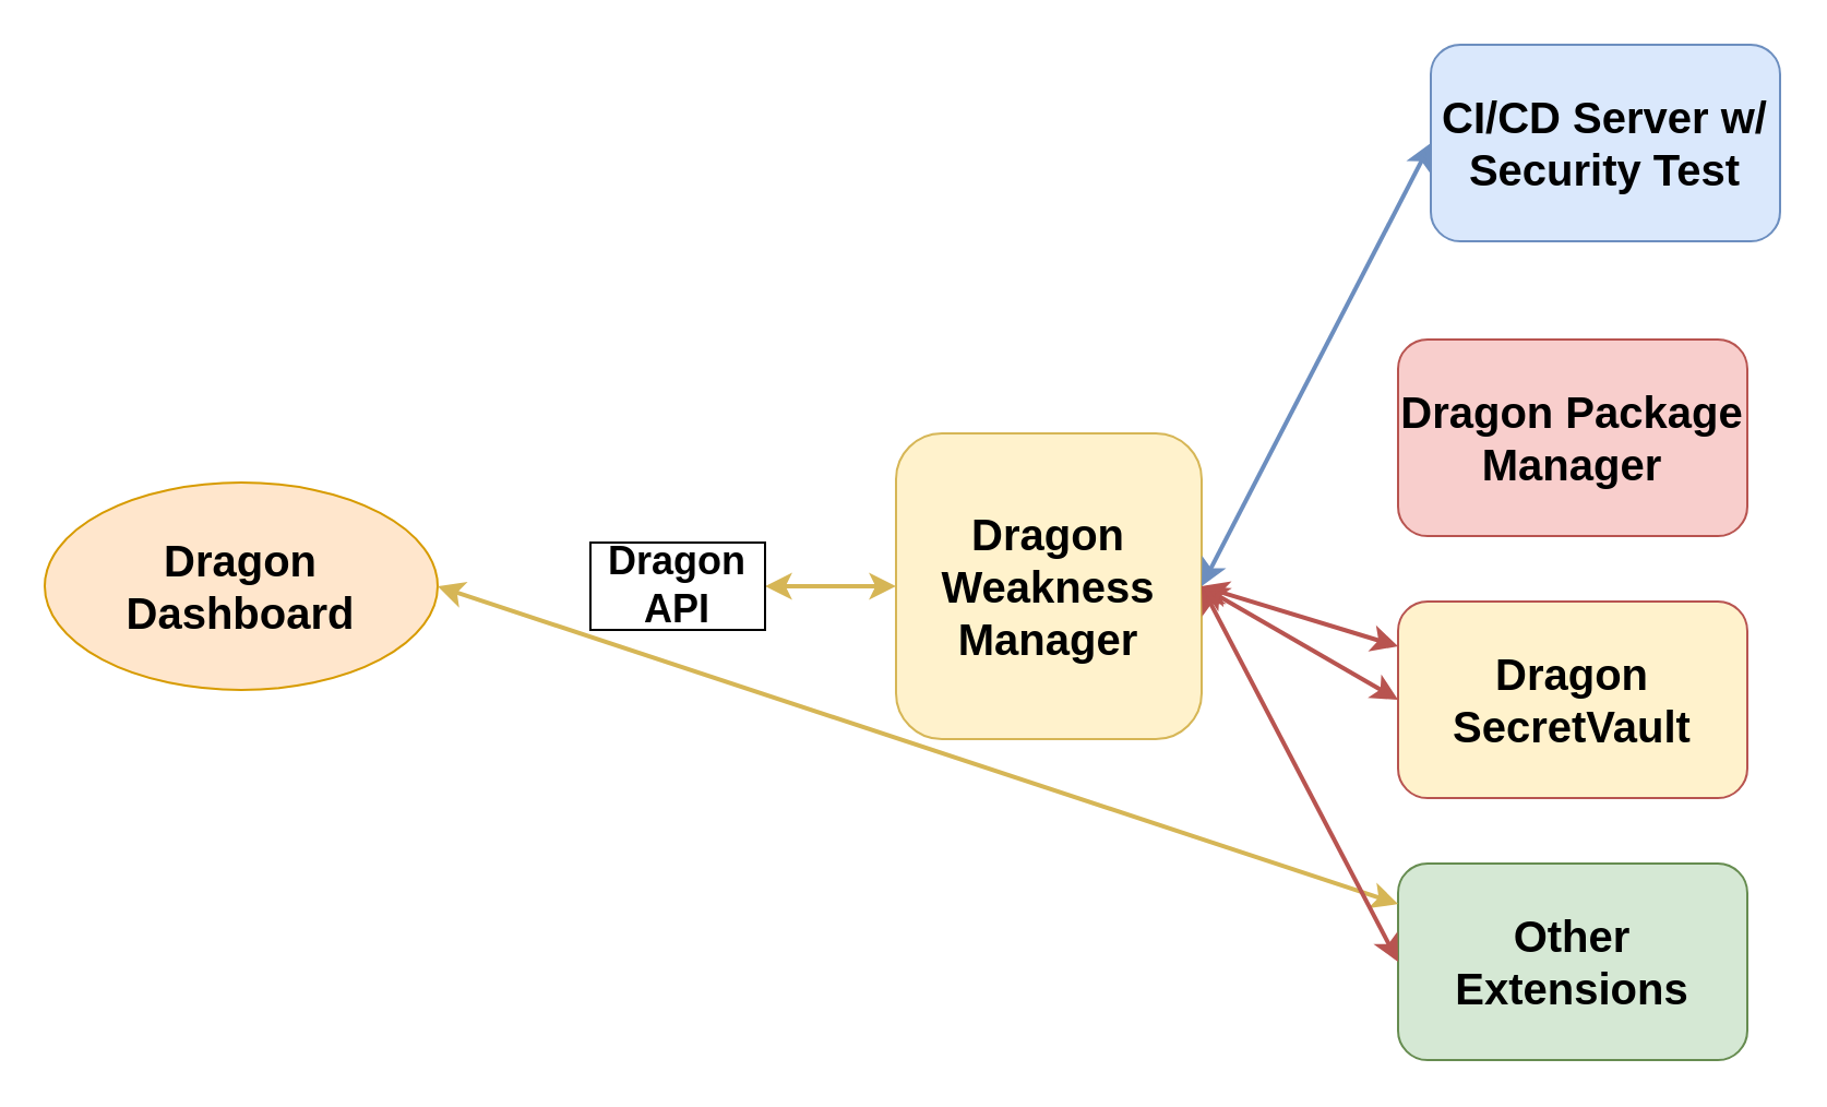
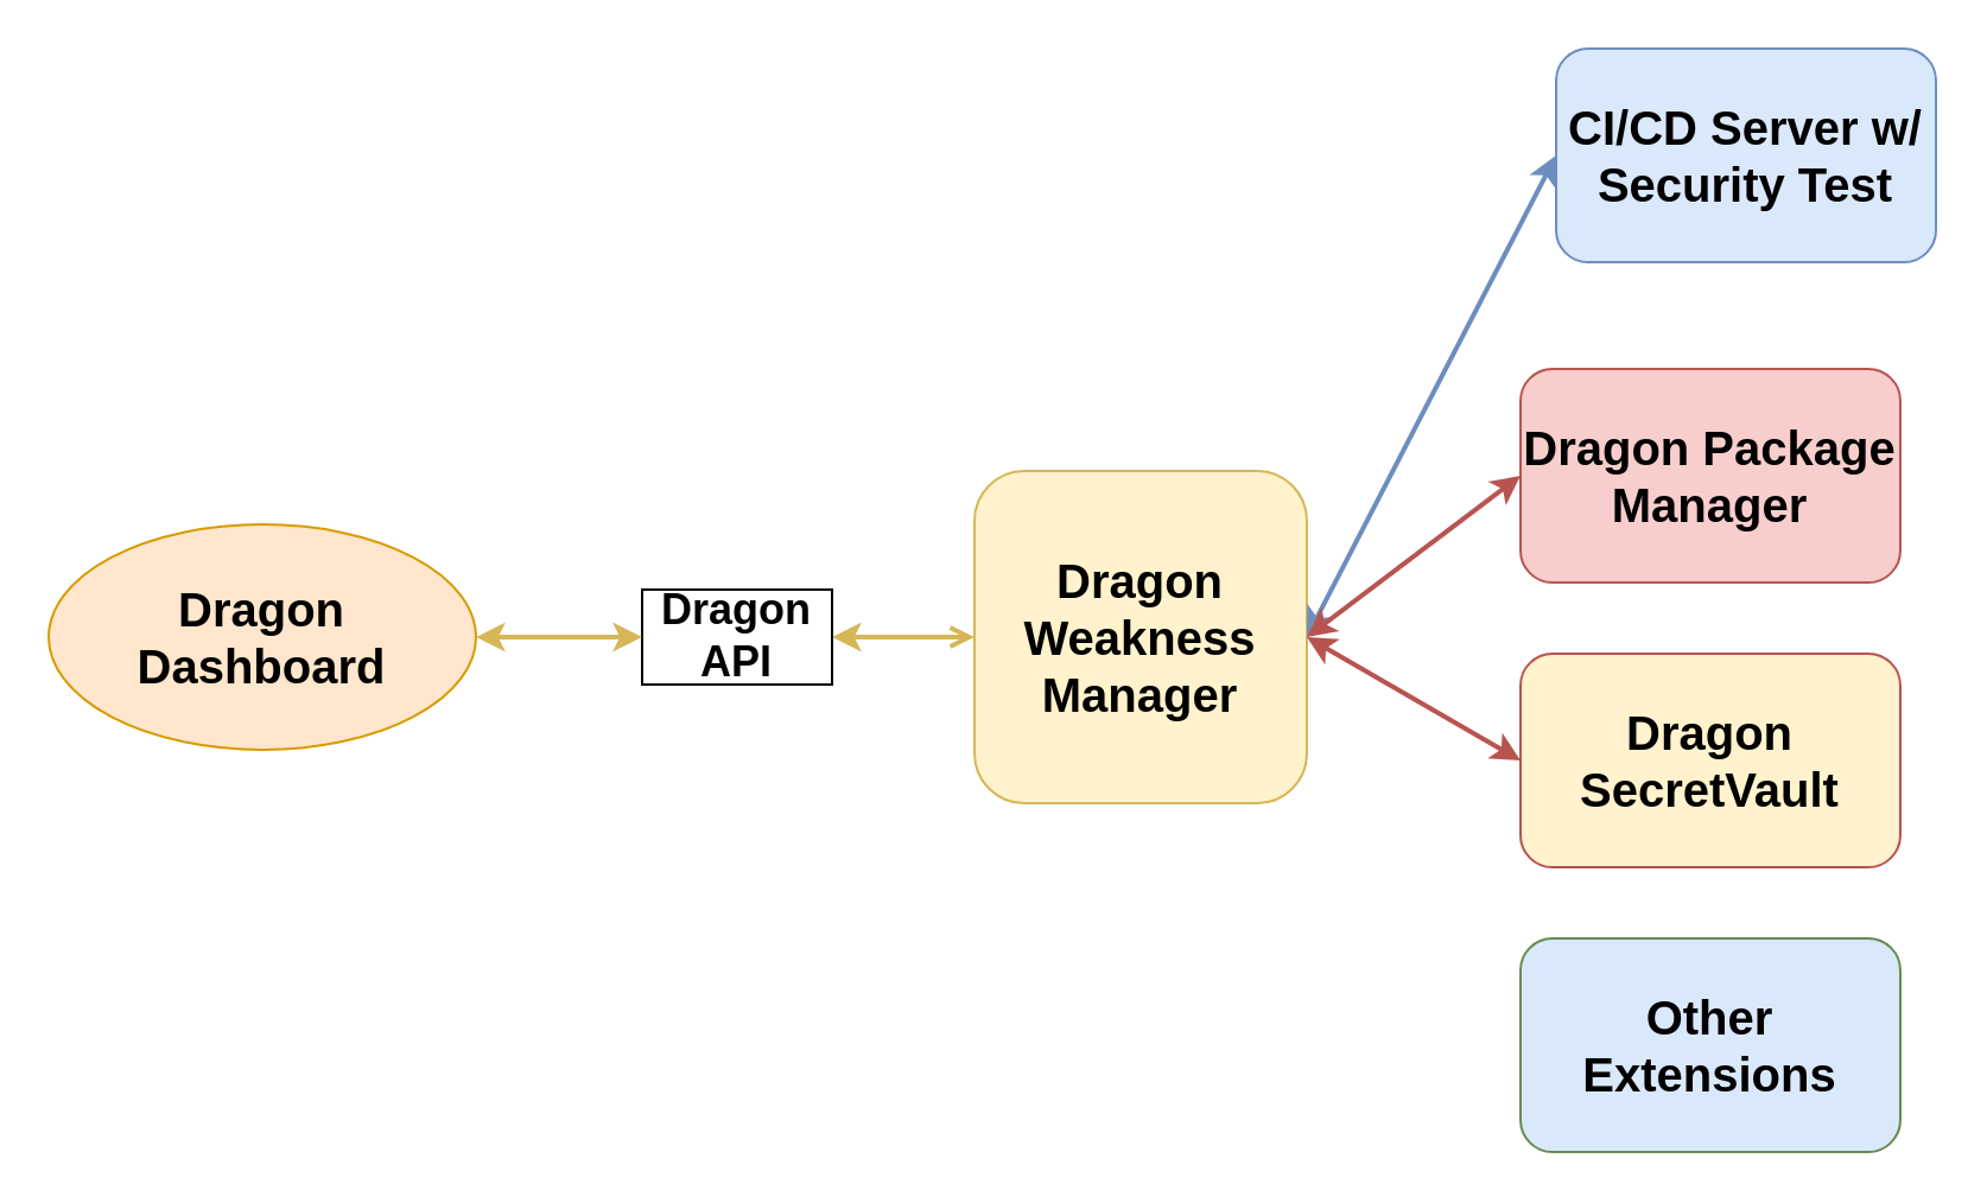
  <mxCell id="0" />
  <mxCell id="1" parent="0" />
  <mxCell id="2" value="Dragon Weakness&lt;br&gt;Manager" style="rounded=1;whiteSpace=wrap;html=1;fontSize=20;glass=0;strokeWidth=1;shadow=0;fillColor=#fff2cc;strokeColor=#d6b656;fontStyle=1" parent="1" vertex="1"><mxGeometry x="410" y="198" width="140" height="140" as="geometry" /></mxCell>
  <mxCell id="3" value="CI/CD Server w/ Security Test" style="rounded=1;whiteSpace=wrap;html=1;fontSize=20;fontStyle=1;fillColor=#dae8fc;strokeColor=#6c8ebf;" parent="1" vertex="1"><mxGeometry x="655" y="20" width="160" height="90" as="geometry" /></mxCell>
  <mxCell id="4" value="Dragon Package Manager" style="rounded=1;whiteSpace=wrap;html=1;fontStyle=1;fontSize=20;fillColor=#f8cecc;strokeColor=#b85450;" parent="1" vertex="1"><mxGeometry x="640" y="155" width="160" height="90" as="geometry" /></mxCell>
  <mxCell id="5" value="Dragon Dashboard" style="ellipse;whiteSpace=wrap;html=1;fontSize=20;fontStyle=1;fillColor=#ffe6cc;strokeColor=#d79b00;" parent="1" vertex="1"><mxGeometry x="20" y="220.5" width="180" height="95" as="geometry" /></mxCell>
- <mxCell id="6" value="Other Extensions" style="rounded=1;whiteSpace=wrap;html=1;fontSize=20;fillColor=#d5e8d4;fontStyle=1;strokeColor=#668C50;" parent="1" vertex="1"><mxGeometry x="640" y="395" width="160" height="90" as="geometry" /></mxCell>
- <mxCell id="7" value="" style="endArrow=classic;startArrow=classic;html=1;entryX=0;entryY=0.5;entryDx=0;entryDy=0;exitX=1;exitY=0.5;exitDx=0;exitDy=0;strokeWidth=2;fillColor=#fff2cc;strokeColor=#d6b656;" parent="1" source="8" target="2" edge="1"><mxGeometry width="50" height="50" relative="1" as="geometry"><mxPoint x="330" y="298" as="sourcePoint" /><mxPoint x="380" y="248" as="targetPoint" /></mxGeometry></mxCell>
+ <mxCell id="6" value="Other Extensions" style="rounded=1;whiteSpace=wrap;html=1;fontSize=20;fillColor=#dae8fc;fontStyle=1;strokeColor=#668C50;" parent="1" vertex="1"><mxGeometry x="640" y="395" width="160" height="90" as="geometry" /></mxCell>
+ <mxCell id="7" value="" style="endArrow=open;startArrow=classic;html=1;entryX=0;entryY=0.5;entryDx=0;entryDy=0;exitX=1;exitY=0.5;exitDx=0;exitDy=0;strokeWidth=2;fillColor=#fff2cc;strokeColor=#d6b656;" parent="1" source="8" target="2" edge="1"><mxGeometry width="50" height="50" relative="1" as="geometry"><mxPoint x="330" y="298" as="sourcePoint" /><mxPoint x="380" y="248" as="targetPoint" /></mxGeometry></mxCell>
  <mxCell id="8" value="Dragon API" style="rounded=0;whiteSpace=wrap;html=1;fontSize=18;fontStyle=1" parent="1" vertex="1"><mxGeometry x="270" y="248" width="80" height="40" as="geometry" /></mxCell>
- <mxCell id="9" value="" style="endArrow=classic;startArrow=classic;html=1;exitX=1;exitY=0.5;exitDx=0;exitDy=0;strokeWidth=2;fillColor=#fff2cc;strokeColor=#d6b656;" parent="1" source="5" target="6" edge="1"><mxGeometry width="50" height="50" relative="1" as="geometry"><mxPoint x="200" y="268" as="sourcePoint" /><mxPoint x="410" y="268" as="targetPoint" /></mxGeometry></mxCell>
+ <mxCell id="9" value="" style="endArrow=classic;startArrow=classic;html=1;entryX=0;entryY=0.5;entryDx=0;entryDy=0;exitX=1;exitY=0.5;exitDx=0;exitDy=0;strokeWidth=2;fillColor=#fff2cc;strokeColor=#d6b656;" parent="1" source="5" target="8" edge="1"><mxGeometry width="50" height="50" relative="1" as="geometry"><mxPoint x="200" y="268" as="sourcePoint" /><mxPoint x="410" y="268" as="targetPoint" /></mxGeometry></mxCell>
  <mxCell id="10" value="" style="endArrow=classic;startArrow=classic;html=1;strokeWidth=2;entryX=0;entryY=0.5;entryDx=0;entryDy=0;exitX=1;exitY=0.5;exitDx=0;exitDy=0;fillColor=#dae8fc;strokeColor=#6c8ebf;" parent="1" source="2" target="3" edge="1"><mxGeometry width="50" height="50" relative="1" as="geometry"><mxPoint x="540" y="208" as="sourcePoint" /><mxPoint x="590" y="158" as="targetPoint" /></mxGeometry></mxCell>
- <mxCell id="11" value="" style="endArrow=classic;startArrow=classic;html=1;strokeWidth=2;exitX=1;exitY=0.5;exitDx=0;exitDy=0;fillColor=#f8cecc;strokeColor=#b85450;" parent="1" source="2" target="13" edge="1"><mxGeometry width="50" height="50" relative="1" as="geometry"><mxPoint x="580" y="298" as="sourcePoint" /><mxPoint x="630" y="248" as="targetPoint" /></mxGeometry></mxCell>
- <mxCell id="12" value="" style="endArrow=classic;startArrow=classic;html=1;strokeWidth=2;exitX=1;exitY=0.5;exitDx=0;exitDy=0;entryX=0;entryY=0.5;entryDx=0;entryDy=0;fillColor=#f8cecc;strokeColor=#b85450;" parent="1" source="2" target="6" edge="1"><mxGeometry width="50" height="50" relative="1" as="geometry"><mxPoint x="560" y="408" as="sourcePoint" /><mxPoint x="610" y="358" as="targetPoint" /></mxGeometry></mxCell>
+ <mxCell id="11" value="" style="endArrow=classic;startArrow=classic;html=1;strokeWidth=2;exitX=1;exitY=0.5;exitDx=0;exitDy=0;entryX=0;entryY=0.5;entryDx=0;entryDy=0;fillColor=#f8cecc;strokeColor=#b85450;" parent="1" source="2" target="4" edge="1"><mxGeometry width="50" height="50" relative="1" as="geometry"><mxPoint x="580" y="298" as="sourcePoint" /><mxPoint x="630" y="248" as="targetPoint" /></mxGeometry></mxCell>
  <mxCell id="13" value="Dragon SecretVault" style="rounded=1;whiteSpace=wrap;html=1;fontStyle=1;fontSize=20;fillColor=#fff2cc;strokeColor=#b85450;" vertex="1" parent="1"><mxGeometry x="640" y="275" width="160" height="90" as="geometry" /></mxCell>
  <mxCell id="14" value="" style="endArrow=classic;startArrow=classic;html=1;strokeWidth=2;entryX=0;entryY=0.5;entryDx=0;entryDy=0;fillColor=#f8cecc;strokeColor=#b85450;" edge="1" parent="1" target="13"><mxGeometry width="50" height="50" relative="1" as="geometry"><mxPoint x="550" y="268" as="sourcePoint" /><mxPoint x="650" y="443" as="targetPoint" /></mxGeometry></mxCell>
